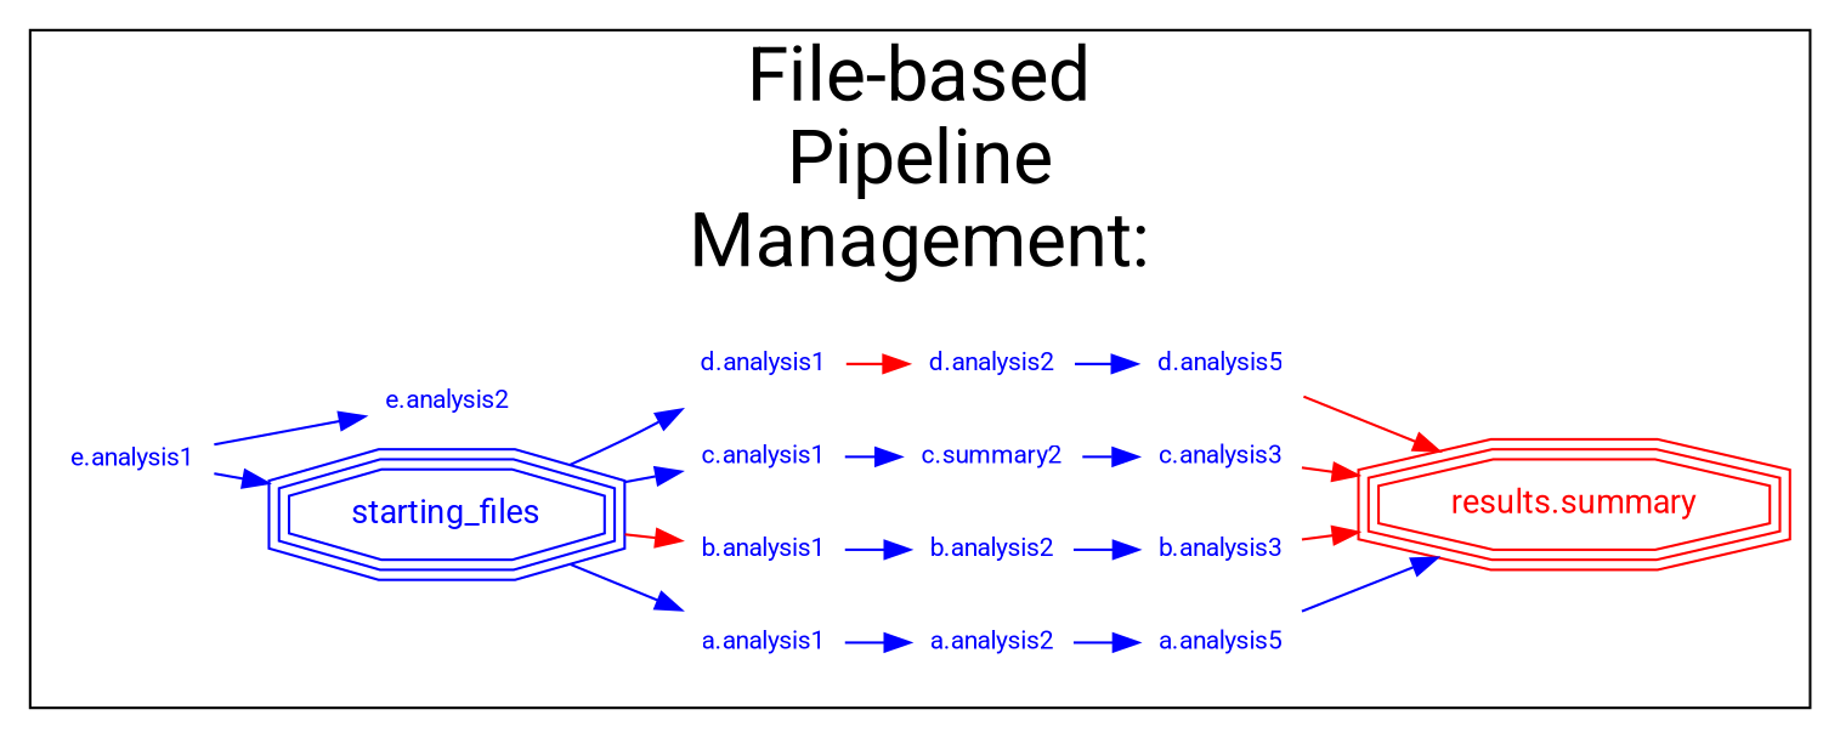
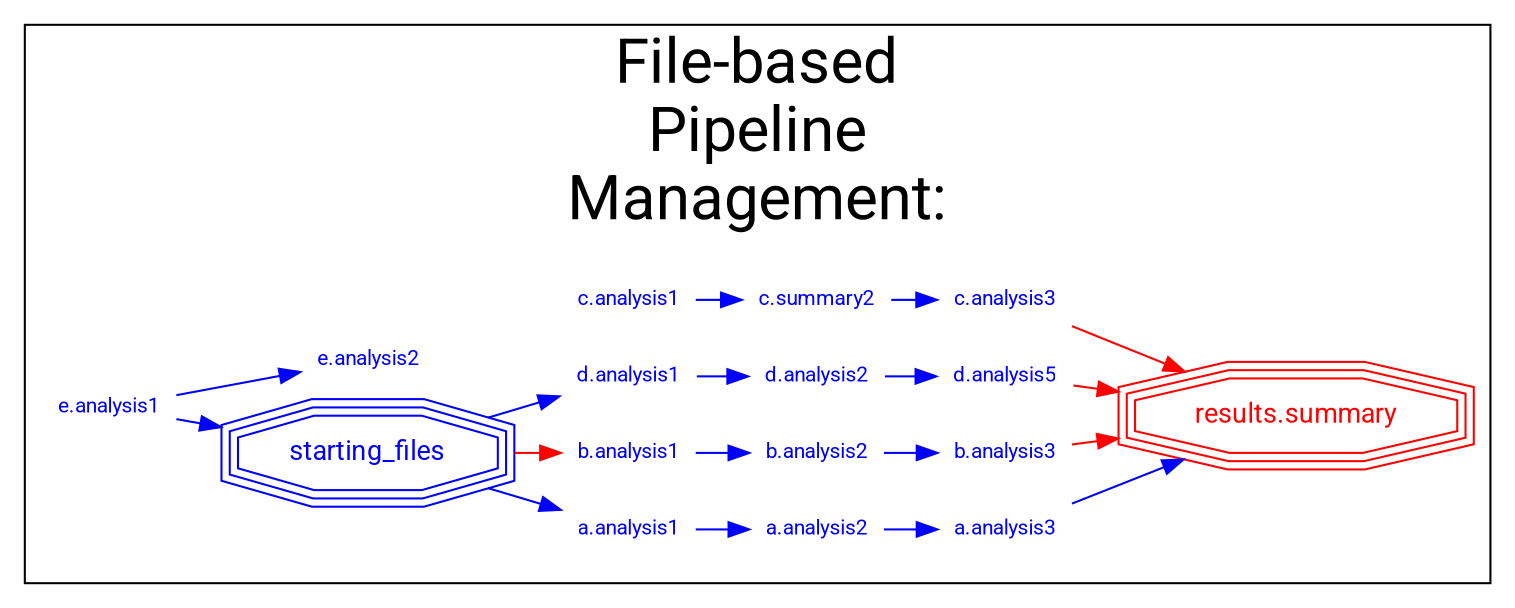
  digraph {
    fontname=Roboto
    fontsize=50
    mindist=0.001
    nodesep=0.001
    packmode="node"
    rankdir=LR
    ranksep=0.3
    splines=true
    width=0.001
    node [color=blue fontcolor=blue fontname=Roboto fontsize=10 shape=none]
    edge [color=blue fontname=Roboto]
    n1 [fontsize=13 label=starting_files shape=tripleoctagon]
    n2 [label="a.analysis1"]
    n3 [label="b.analysis1"]
    n4 [label="c.analysis1"]
    n5 [label="d.analysis1"]
    n6 [label="e.analysis1"]
    n7 [label="a.analysis2"]
-   n8 [label="a.analysis5"]
+   n8 [label="a.analysis3"]
    n9 [color=red fontcolor=red fontsize=13 label="results.summary" shape=tripleoctagon]
    n10 [label="b.analysis2"]
    n11 [label="b.analysis3"]
    n12 [label="c.summary2"]
    n13 [label="c.analysis3"]
    n14 [label="d.analysis2"]
    n15 [label="d.analysis5"]
    n16 [label="e.analysis2"]
    subgraph cluster_1 {
      fontsize=30
      label="File-based\nPipeline\nManagement:"
      n1
      n2
      n3
      n4
      n5
      n6
      n7
      n8
      n9
      n10
      n11
      n12
      n13
      n14
      n15
      n16
    }
    n1 -> n2
    n1 -> n3 [color=red]
-   n1 -> n4
    n1 -> n5
    n2 -> n7
    n3 -> n10
    n4 -> n12
-   n5 -> n14 [color=red]
+   n5 -> n14
    n6 -> n1
    n6 -> n16
    n7 -> n8
    n8 -> n9
    n10 -> n11
    n11 -> n9 [color=red]
    n12 -> n13
    n13 -> n9 [color=red]
    n14 -> n15
    n15 -> n9 [color=red]
  }
